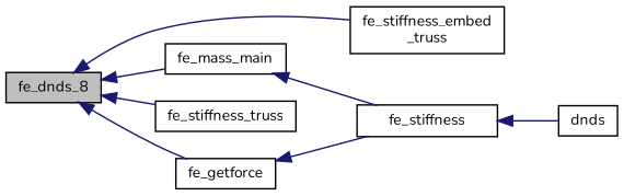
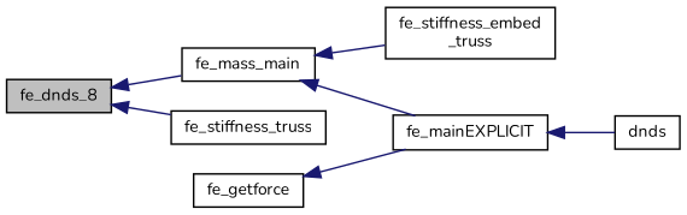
  digraph {
    fontname=Nunito
    rankdir=LR
    node [color=black fillcolor=white fontname=Nunito fontsize=10 shape=record style=filled]
    edge [color=midnightblue dir=back fontname=Nunito fontsize=10 labelfontname=Helvetica labelfontsize=10 style=solid]
    n1 [fillcolor=grey75 fontcolor=black height=0.2 label=fe_dnds_8 width=0.4]
    n2 [height=0.2 label=fe_mass_main width=0.4]
    n3 [height=0.2 label="fe_stiffness_embed\l_truss" width=0.4]
    n4 [height=0.2 label=fe_stiffness_truss width=0.4]
    n5 [height=0.2 label=fe_getforce width=0.4]
-   n6 [height=0.2 label=fe_stiffness width=0.4]
+   n6 [height=0.2 label=fe_mainEXPLICIT width=0.4]
    n7 [height=0.2 label=dnds width=0.4]
    n1 -> n2
-   n1 -> n3
+   n2 -> n3
    n1 -> n4
-   n1 -> n5
    n2 -> n6
    n5 -> n6
    n6 -> n7
  }
